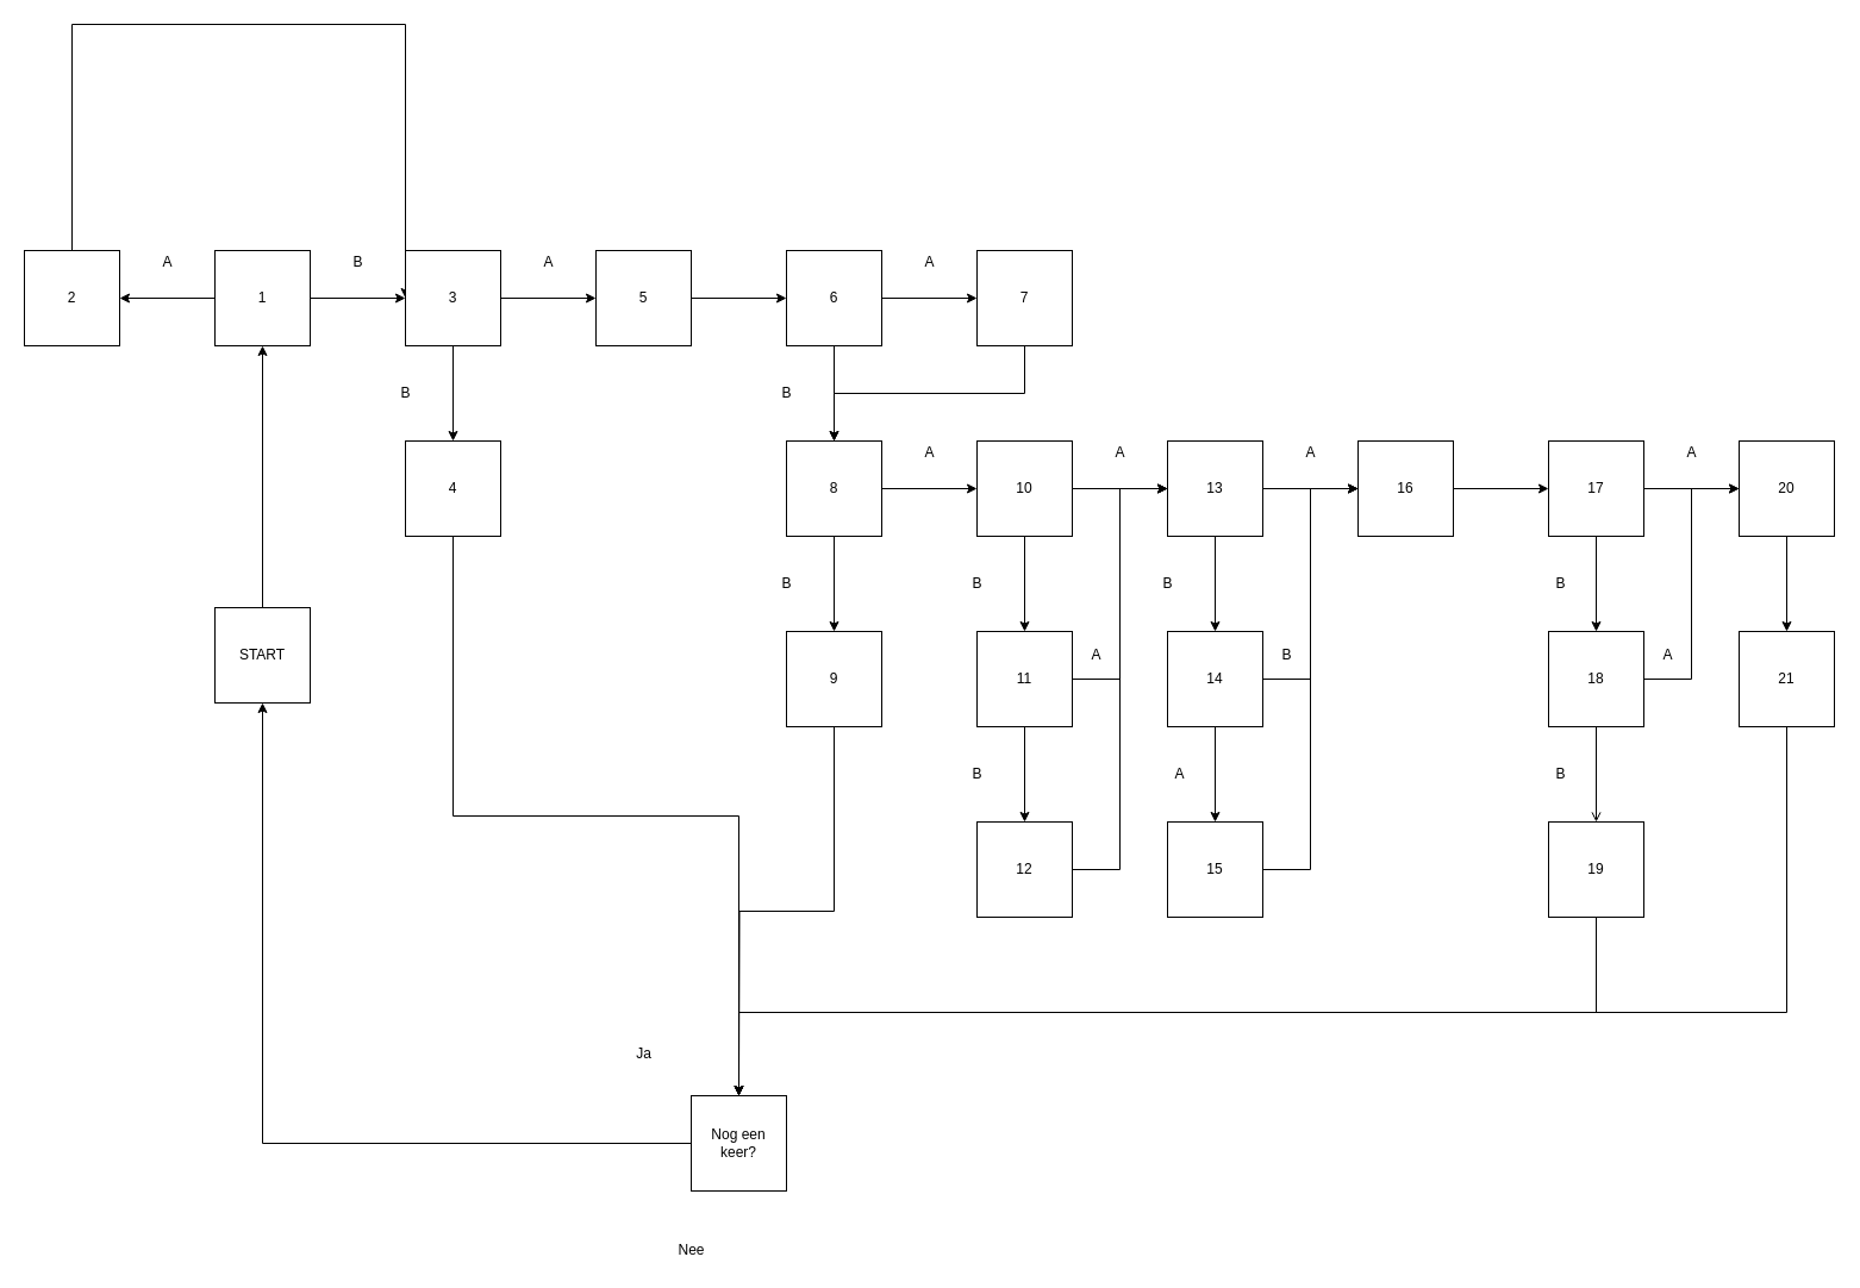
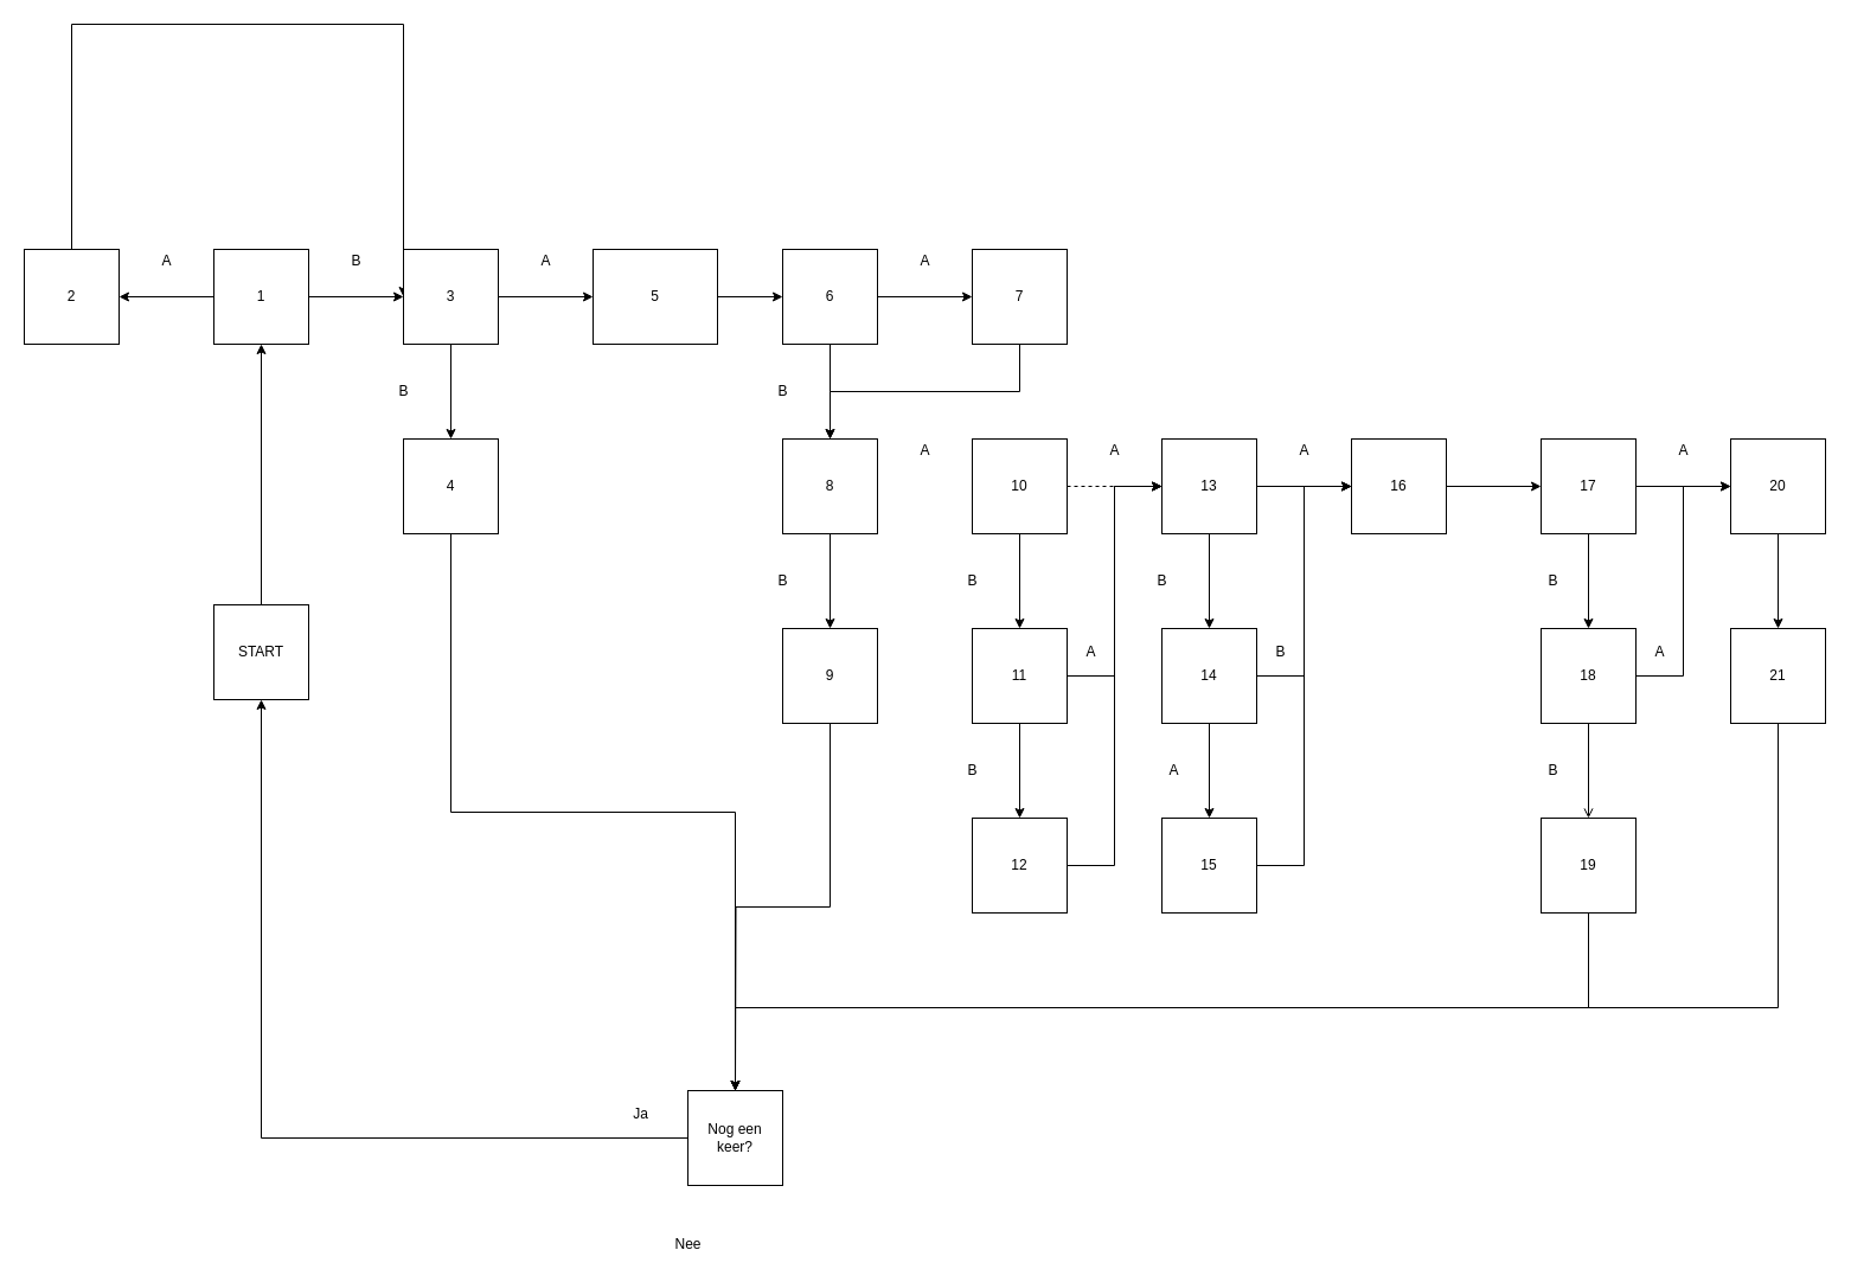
  <mxCell id="0" />
  <mxCell id="1" parent="0" />
  <mxCell id="2" value="" style="edgeStyle=orthogonalEdgeStyle;rounded=0;orthogonalLoop=1;jettySize=auto;html=1;" parent="1" source="3" target="6" edge="1"><mxGeometry relative="1" as="geometry" /></mxCell>
  <mxCell id="3" value="START" style="whiteSpace=wrap;html=1;aspect=fixed;" parent="1" vertex="1"><mxGeometry x="180" y="510" width="80" height="80" as="geometry" /></mxCell>
  <mxCell id="4" style="edgeStyle=orthogonalEdgeStyle;rounded=0;orthogonalLoop=1;jettySize=auto;html=1;entryX=0;entryY=0.5;entryDx=0;entryDy=0;" parent="1" source="6" target="17" edge="1"><mxGeometry relative="1" as="geometry"><mxPoint x="300" y="210" as="targetPoint" /></mxGeometry></mxCell>
  <mxCell id="5" value="" style="edgeStyle=orthogonalEdgeStyle;rounded=0;orthogonalLoop=1;jettySize=auto;html=1;entryX=1;entryY=0.5;entryDx=0;entryDy=0;" parent="1" source="6" target="8" edge="1"><mxGeometry relative="1" as="geometry"><mxPoint x="100" y="210" as="targetPoint" /></mxGeometry></mxCell>
  <mxCell id="6" value="1" style="whiteSpace=wrap;html=1;aspect=fixed;" parent="1" vertex="1"><mxGeometry x="180" y="210" width="80" height="80" as="geometry" /></mxCell>
  <mxCell id="7" style="edgeStyle=orthogonalEdgeStyle;rounded=0;orthogonalLoop=1;jettySize=auto;html=1;entryX=0;entryY=0.5;entryDx=0;entryDy=0;" parent="1" source="8" target="17" edge="1"><mxGeometry relative="1" as="geometry"><mxPoint x="340" y="40" as="targetPoint" /><Array as="points"><mxPoint x="60" y="20" /><mxPoint x="340" y="20" /></Array></mxGeometry></mxCell>
  <mxCell id="8" value="2" style="whiteSpace=wrap;html=1;aspect=fixed;" parent="1" vertex="1"><mxGeometry y="210" width="80" height="80" as="geometry" x="20" /></mxCell>
  <mxCell id="9" style="edgeStyle=orthogonalEdgeStyle;rounded=0;orthogonalLoop=1;jettySize=auto;html=1;" edge="1" parent="1" source="10"><mxGeometry relative="1" as="geometry"><mxPoint x="700" y="370" as="targetPoint" /><Array as="points"><mxPoint x="860" y="330" /><mxPoint x="700" y="330" /></Array></mxGeometry></mxCell>
  <mxCell id="10" value="7" style="whiteSpace=wrap;html=1;aspect=fixed;" parent="1" vertex="1"><mxGeometry x="820" y="210" width="80" height="80" as="geometry" /></mxCell>
  <mxCell id="11" style="edgeStyle=orthogonalEdgeStyle;rounded=0;orthogonalLoop=1;jettySize=auto;html=1;entryX=0.5;entryY=0;entryDx=0;entryDy=0;exitX=0.5;exitY=1;exitDx=0;exitDy=0;" parent="1" source="12" target="76" edge="1"><mxGeometry relative="1" as="geometry" /></mxCell>
  <mxCell id="12" value="4" style="whiteSpace=wrap;html=1;aspect=fixed;" parent="1" vertex="1"><mxGeometry x="340" y="370" width="80" height="80" as="geometry" /></mxCell>
  <mxCell id="13" value="" style="edgeStyle=orthogonalEdgeStyle;rounded=0;orthogonalLoop=1;jettySize=auto;html=1;" parent="1" source="14" target="20" edge="1"><mxGeometry relative="1" as="geometry" /></mxCell>
- <mxCell id="14" value="5" style="whiteSpace=wrap;html=1;aspect=fixed;" parent="1" vertex="1"><mxGeometry x="500" y="210" width="80" height="80" as="geometry" /></mxCell>
+ <mxCell id="14" value="5" style="whiteSpace=wrap;html=1;aspect=fixed;" parent="1" vertex="1"><mxGeometry x="500" y="210" width="105" height="80" as="geometry" /></mxCell>
  <mxCell id="15" value="" style="edgeStyle=orthogonalEdgeStyle;rounded=0;orthogonalLoop=1;jettySize=auto;html=1;" parent="1" source="17" target="14" edge="1"><mxGeometry relative="1" as="geometry" /></mxCell>
  <mxCell id="16" value="" style="edgeStyle=orthogonalEdgeStyle;rounded=0;orthogonalLoop=1;jettySize=auto;html=1;" parent="1" source="17" target="12" edge="1"><mxGeometry relative="1" as="geometry" /></mxCell>
  <mxCell id="17" value="3" style="whiteSpace=wrap;html=1;aspect=fixed;" parent="1" vertex="1"><mxGeometry x="340" y="210" width="80" height="80" as="geometry" /></mxCell>
  <mxCell id="18" value="" style="edgeStyle=orthogonalEdgeStyle;rounded=0;orthogonalLoop=1;jettySize=auto;html=1;" parent="1" source="20" edge="1"><mxGeometry relative="1" as="geometry"><mxPoint x="700" y="370" as="targetPoint" /></mxGeometry></mxCell>
  <mxCell id="19" value="" style="edgeStyle=orthogonalEdgeStyle;rounded=0;orthogonalLoop=1;jettySize=auto;html=1;" parent="1" source="20" target="10" edge="1"><mxGeometry relative="1" as="geometry" /></mxCell>
  <mxCell id="20" value="6" style="whiteSpace=wrap;html=1;aspect=fixed;" parent="1" vertex="1"><mxGeometry x="660" y="210" width="80" height="80" as="geometry" /></mxCell>
  <mxCell id="21" value="" style="edgeStyle=orthogonalEdgeStyle;rounded=0;orthogonalLoop=1;jettySize=auto;html=1;" parent="1" source="23" target="31" edge="1"><mxGeometry relative="1" as="geometry" /></mxCell>
- <mxCell id="22" value="" style="edgeStyle=orthogonalEdgeStyle;rounded=0;orthogonalLoop=1;jettySize=auto;html=1;" parent="1" source="23" target="42" edge="1"><mxGeometry relative="1" as="geometry" /></mxCell>
  <mxCell id="23" value="8" style="whiteSpace=wrap;html=1;aspect=fixed;" parent="1" vertex="1"><mxGeometry x="660" y="370" width="80" height="80" as="geometry" /></mxCell>
  <mxCell id="24" value="B" style="text;html=1;align=center;verticalAlign=middle;resizable=0;points=[];autosize=1;" parent="1" vertex="1"><mxGeometry x="290" y="210" width="20" height="20" as="geometry" /></mxCell>
  <mxCell id="25" value="A" style="text;html=1;align=center;verticalAlign=middle;resizable=0;points=[];autosize=1;" parent="1" vertex="1"><mxGeometry x="130" y="210" width="20" height="20" as="geometry" /></mxCell>
  <mxCell id="26" value="A" style="text;html=1;align=center;verticalAlign=middle;resizable=0;points=[];autosize=1;" parent="1" vertex="1"><mxGeometry x="450" y="210" width="20" height="20" as="geometry" /></mxCell>
  <mxCell id="27" value="B" style="text;html=1;align=center;verticalAlign=middle;resizable=0;points=[];autosize=1;" parent="1" vertex="1"><mxGeometry x="330" y="320" width="20" height="20" as="geometry" /></mxCell>
  <mxCell id="28" value="A" style="text;html=1;align=center;verticalAlign=middle;resizable=0;points=[];autosize=1;" parent="1" vertex="1"><mxGeometry x="770" y="210" width="20" height="20" as="geometry" /></mxCell>
  <mxCell id="29" value="B" style="text;html=1;align=center;verticalAlign=middle;resizable=0;points=[];autosize=1;" parent="1" vertex="1"><mxGeometry x="650" y="320" width="20" height="20" as="geometry" /></mxCell>
  <mxCell id="30" style="edgeStyle=orthogonalEdgeStyle;rounded=0;orthogonalLoop=1;jettySize=auto;html=1;exitX=0.5;exitY=1;exitDx=0;exitDy=0;" parent="1" source="31" edge="1"><mxGeometry relative="1" as="geometry"><mxPoint x="620" y="920" as="targetPoint" /></mxGeometry></mxCell>
  <mxCell id="31" value="9" style="whiteSpace=wrap;html=1;aspect=fixed;" parent="1" vertex="1"><mxGeometry x="660" y="530" width="80" height="80" as="geometry" /></mxCell>
  <mxCell id="32" value="" style="edgeStyle=orthogonalEdgeStyle;rounded=0;orthogonalLoop=1;jettySize=auto;html=1;" parent="1" source="34" target="45" edge="1"><mxGeometry relative="1" as="geometry" /></mxCell>
  <mxCell id="33" value="" style="edgeStyle=orthogonalEdgeStyle;rounded=0;orthogonalLoop=1;jettySize=auto;html=1;" parent="1" source="34" target="55" edge="1"><mxGeometry relative="1" as="geometry" /></mxCell>
  <mxCell id="34" value="13" style="whiteSpace=wrap;html=1;aspect=fixed;" parent="1" vertex="1"><mxGeometry x="980" y="370" width="80" height="80" as="geometry" /></mxCell>
  <mxCell id="35" style="edgeStyle=orthogonalEdgeStyle;rounded=0;orthogonalLoop=1;jettySize=auto;html=1;entryX=0;entryY=0.5;entryDx=0;entryDy=0;" parent="1" source="37" target="34" edge="1"><mxGeometry relative="1" as="geometry"><mxPoint x="980" y="570" as="targetPoint" /></mxGeometry></mxCell>
  <mxCell id="36" style="edgeStyle=orthogonalEdgeStyle;rounded=0;orthogonalLoop=1;jettySize=auto;html=1;entryX=0.5;entryY=0;entryDx=0;entryDy=0;" parent="1" source="37" target="39" edge="1"><mxGeometry relative="1" as="geometry" /></mxCell>
  <mxCell id="37" value="11" style="whiteSpace=wrap;html=1;aspect=fixed;" parent="1" vertex="1"><mxGeometry x="820" y="530" width="80" height="80" as="geometry" /></mxCell>
  <mxCell id="38" style="edgeStyle=orthogonalEdgeStyle;rounded=0;orthogonalLoop=1;jettySize=auto;html=1;entryX=0;entryY=0.5;entryDx=0;entryDy=0;" parent="1" source="39" target="34" edge="1"><mxGeometry relative="1" as="geometry"><mxPoint x="940" y="410" as="targetPoint" /></mxGeometry></mxCell>
  <mxCell id="39" value="12" style="whiteSpace=wrap;html=1;aspect=fixed;" parent="1" vertex="1"><mxGeometry x="820" y="690" width="80" height="80" as="geometry" /></mxCell>
- <mxCell id="40" value="" style="edgeStyle=orthogonalEdgeStyle;rounded=0;orthogonalLoop=1;jettySize=auto;html=1;" parent="1" source="42" target="34" edge="1"><mxGeometry relative="1" as="geometry" /></mxCell>
+ <mxCell id="40" value="" style="edgeStyle=orthogonalEdgeStyle;rounded=0;orthogonalLoop=1;jettySize=auto;html=1;dashed=1;" parent="1" source="42" target="34" edge="1"><mxGeometry relative="1" as="geometry" /></mxCell>
  <mxCell id="41" value="" style="edgeStyle=orthogonalEdgeStyle;rounded=0;orthogonalLoop=1;jettySize=auto;html=1;" parent="1" source="42" target="37" edge="1"><mxGeometry relative="1" as="geometry" /></mxCell>
  <mxCell id="42" value="10" style="whiteSpace=wrap;html=1;aspect=fixed;" parent="1" vertex="1"><mxGeometry x="820" y="370" width="80" height="80" as="geometry" /></mxCell>
  <mxCell id="43" value="" style="edgeStyle=orthogonalEdgeStyle;rounded=0;orthogonalLoop=1;jettySize=auto;html=1;" parent="1" source="45" target="53" edge="1"><mxGeometry relative="1" as="geometry" /></mxCell>
  <mxCell id="44" style="edgeStyle=orthogonalEdgeStyle;rounded=0;orthogonalLoop=1;jettySize=auto;html=1;entryX=0;entryY=0.5;entryDx=0;entryDy=0;" parent="1" source="45" target="55" edge="1"><mxGeometry relative="1" as="geometry"><mxPoint x="1150" y="570" as="targetPoint" /></mxGeometry></mxCell>
  <mxCell id="45" value="14" style="whiteSpace=wrap;html=1;aspect=fixed;" parent="1" vertex="1"><mxGeometry x="980" y="530" width="80" height="80" as="geometry" /></mxCell>
  <mxCell id="46" value="A" style="text;html=1;align=center;verticalAlign=middle;resizable=0;points=[];autosize=1;" parent="1" vertex="1"><mxGeometry x="770" y="370" width="20" height="20" as="geometry" /></mxCell>
  <mxCell id="47" value="B" style="text;html=1;align=center;verticalAlign=middle;resizable=0;points=[];autosize=1;" parent="1" vertex="1"><mxGeometry x="650" y="480" width="20" height="20" as="geometry" /></mxCell>
  <mxCell id="48" value="B" style="text;html=1;align=center;verticalAlign=middle;resizable=0;points=[];autosize=1;" parent="1" vertex="1"><mxGeometry x="810" y="480" width="20" height="20" as="geometry" /></mxCell>
  <mxCell id="49" value="A" style="text;html=1;align=center;verticalAlign=middle;resizable=0;points=[];autosize=1;" parent="1" vertex="1"><mxGeometry x="930" y="370" width="20" height="20" as="geometry" /></mxCell>
  <mxCell id="50" value="A" style="text;html=1;align=center;verticalAlign=middle;resizable=0;points=[];autosize=1;" parent="1" vertex="1"><mxGeometry x="910" y="540" width="20" height="20" as="geometry" /></mxCell>
  <mxCell id="51" value="B" style="text;html=1;align=center;verticalAlign=middle;resizable=0;points=[];autosize=1;" parent="1" vertex="1"><mxGeometry x="810" y="640" width="20" height="20" as="geometry" /></mxCell>
  <mxCell id="52" style="edgeStyle=orthogonalEdgeStyle;rounded=0;orthogonalLoop=1;jettySize=auto;html=1;entryX=0;entryY=0.5;entryDx=0;entryDy=0;" parent="1" source="53" target="55" edge="1"><mxGeometry relative="1" as="geometry" /></mxCell>
  <mxCell id="53" value="15" style="whiteSpace=wrap;html=1;aspect=fixed;" parent="1" vertex="1"><mxGeometry x="980" y="690" width="80" height="80" as="geometry" /></mxCell>
  <mxCell id="54" style="edgeStyle=orthogonalEdgeStyle;rounded=0;orthogonalLoop=1;jettySize=auto;html=1;entryX=0;entryY=0.5;entryDx=0;entryDy=0;" parent="1" source="55" target="65" edge="1"><mxGeometry relative="1" as="geometry" /></mxCell>
  <mxCell id="55" value="16" style="whiteSpace=wrap;html=1;aspect=fixed;" parent="1" vertex="1"><mxGeometry x="1140" y="370" width="80" height="80" as="geometry" /></mxCell>
  <mxCell id="56" style="edgeStyle=orthogonalEdgeStyle;rounded=0;orthogonalLoop=1;jettySize=auto;html=1;entryX=0;entryY=0.5;entryDx=0;entryDy=0;" parent="1" source="58" target="62" edge="1"><mxGeometry relative="1" as="geometry" /></mxCell>
  <mxCell id="57" value="" style="edgeStyle=orthogonalEdgeStyle;rounded=0;orthogonalLoop=1;jettySize=auto;html=1;endArrow=open;" parent="1" source="58" target="60" edge="1"><mxGeometry relative="1" as="geometry" /></mxCell>
  <mxCell id="58" value="18" style="whiteSpace=wrap;html=1;aspect=fixed;" parent="1" vertex="1"><mxGeometry x="1300" y="530" width="80" height="80" as="geometry" /></mxCell>
  <mxCell id="59" style="edgeStyle=orthogonalEdgeStyle;rounded=0;orthogonalLoop=1;jettySize=auto;html=1;entryX=0.5;entryY=0;entryDx=0;entryDy=0;" parent="1" source="60" target="76" edge="1"><mxGeometry relative="1" as="geometry"><mxPoint x="720" y="900" as="targetPoint" /><Array as="points"><mxPoint x="1340" y="850" /><mxPoint x="620" y="850" /></Array></mxGeometry></mxCell>
  <mxCell id="60" value="19" style="whiteSpace=wrap;html=1;aspect=fixed;" parent="1" vertex="1"><mxGeometry x="1300" y="690" width="80" height="80" as="geometry" /></mxCell>
  <mxCell id="61" style="edgeStyle=orthogonalEdgeStyle;rounded=0;orthogonalLoop=1;jettySize=auto;html=1;entryX=0.5;entryY=0;entryDx=0;entryDy=0;" parent="1" source="62" target="67" edge="1"><mxGeometry relative="1" as="geometry"><mxPoint x="1580" y="520" as="targetPoint" /></mxGeometry></mxCell>
  <mxCell id="62" value="20" style="whiteSpace=wrap;html=1;aspect=fixed;" parent="1" vertex="1"><mxGeometry x="1460" y="370" width="80" height="80" as="geometry" /></mxCell>
  <mxCell id="63" value="" style="edgeStyle=orthogonalEdgeStyle;rounded=0;orthogonalLoop=1;jettySize=auto;html=1;" parent="1" source="65" target="58" edge="1"><mxGeometry relative="1" as="geometry" /></mxCell>
  <mxCell id="64" value="" style="edgeStyle=orthogonalEdgeStyle;rounded=0;orthogonalLoop=1;jettySize=auto;html=1;" parent="1" source="65" target="62" edge="1"><mxGeometry relative="1" as="geometry" /></mxCell>
  <mxCell id="65" value="17" style="whiteSpace=wrap;html=1;aspect=fixed;" parent="1" vertex="1"><mxGeometry x="1300" y="370" width="80" height="80" as="geometry" /></mxCell>
  <mxCell id="66" style="edgeStyle=orthogonalEdgeStyle;rounded=0;orthogonalLoop=1;jettySize=auto;html=1;entryX=0.5;entryY=0;entryDx=0;entryDy=0;" edge="1" parent="1" source="67" target="76"><mxGeometry relative="1" as="geometry"><Array as="points"><mxPoint x="1500" y="850" /><mxPoint x="620" y="850" /></Array></mxGeometry></mxCell>
  <mxCell id="67" value="21" style="whiteSpace=wrap;html=1;aspect=fixed;" parent="1" vertex="1"><mxGeometry x="1460" y="530" width="80" height="80" as="geometry" /></mxCell>
  <mxCell id="68" value="B" style="text;html=1;align=center;verticalAlign=middle;resizable=0;points=[];autosize=1;" parent="1" vertex="1"><mxGeometry x="970" y="480" width="20" height="20" as="geometry" /></mxCell>
  <mxCell id="69" value="A" style="text;html=1;align=center;verticalAlign=middle;resizable=0;points=[];autosize=1;" parent="1" vertex="1"><mxGeometry x="1090" y="370" width="20" height="20" as="geometry" /></mxCell>
  <mxCell id="70" value="A" style="text;html=1;align=center;verticalAlign=middle;resizable=0;points=[];autosize=1;" parent="1" vertex="1"><mxGeometry x="980" y="640" width="20" height="20" as="geometry" /></mxCell>
  <mxCell id="71" value="B" style="text;html=1;align=center;verticalAlign=middle;resizable=0;points=[];autosize=1;" parent="1" vertex="1"><mxGeometry x="1070" y="540" width="20" height="20" as="geometry" /></mxCell>
  <mxCell id="72" value="A" style="text;html=1;align=center;verticalAlign=middle;resizable=0;points=[];autosize=1;" parent="1" vertex="1"><mxGeometry x="1410" y="370" width="20" height="20" as="geometry" /></mxCell>
  <mxCell id="73" value="B" style="text;html=1;align=center;verticalAlign=middle;resizable=0;points=[];autosize=1;" parent="1" vertex="1"><mxGeometry x="1300" y="480" width="20" height="20" as="geometry" /></mxCell>
  <mxCell id="74" value="A" style="text;html=1;align=center;verticalAlign=middle;resizable=0;points=[];autosize=1;" parent="1" vertex="1"><mxGeometry x="1390" y="540" width="20" height="20" as="geometry" /></mxCell>
  <mxCell id="75" style="edgeStyle=orthogonalEdgeStyle;rounded=0;orthogonalLoop=1;jettySize=auto;html=1;entryX=0.5;entryY=1;entryDx=0;entryDy=0;" parent="1" source="76" target="3" edge="1"><mxGeometry relative="1" as="geometry" /></mxCell>
  <mxCell id="76" value="Nog een keer?" style="whiteSpace=wrap;html=1;aspect=fixed;" parent="1" vertex="1"><mxGeometry x="580" y="920" width="80" height="80" as="geometry" /></mxCell>
  <mxCell id="77" value="Nee" style="text;html=1;align=center;verticalAlign=middle;resizable=0;points=[];autosize=1;" parent="1" vertex="1"><mxGeometry x="560" y="1040" width="40" height="20" as="geometry" /></mxCell>
- <mxCell id="78" value="Ja" style="text;html=1;align=center;verticalAlign=middle;resizable=0;points=[];autosize=1;" parent="1" vertex="1"><mxGeometry x="525" y="875" width="30" height="20" as="geometry" /></mxCell>
+ <mxCell id="78" value="Ja" style="text;html=1;align=center;verticalAlign=middle;resizable=0;points=[];autosize=1;" parent="1" vertex="1"><mxGeometry x="525" y="930" width="30" height="20" as="geometry" /></mxCell>
  <mxCell id="79" value="B" style="text;html=1;align=center;verticalAlign=middle;resizable=0;points=[];autosize=1;" parent="1" vertex="1"><mxGeometry x="1300" y="640" width="20" height="20" as="geometry" /></mxCell>
